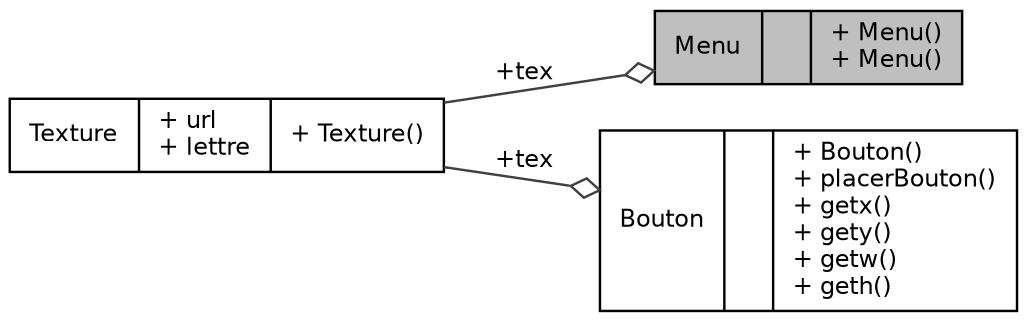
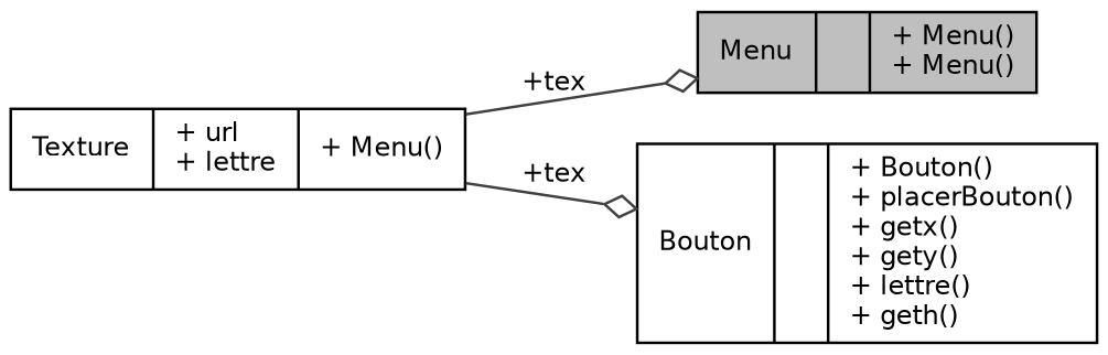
  digraph {
    rankdir=LR
    node [color=black fillcolor=white fontname=Helvetica fontsize=10 shape=record style=filled]
    edge [arrowhead=odiamond color=grey25 fontname=Helvetica fontsize=10 labelfontname=Helvetica labelfontsize=10 style=solid]
    n1 [fillcolor=grey75 fontcolor=black height=0.2 label="{Menu\n||+ Menu()\l+ Menu()\l}" width=0.4]
-   n2 [height=0.2 label="{Texture\n|+ url\l+ lettre\l|+ Texture()\l}" width=0.4]
-   n3 [height=0.2 label="{Bouton\n||+ Bouton()\l+ placerBouton()\l+ getx()\l+ gety()\l+ getw()\l+ geth()\l}" width=0.4]
+   n2 [height=0.2 label="{Texture\n|+ url\l+ lettre\l|+ Menu()\l}" width=0.4]
+   n3 [height=0.2 label="{Bouton\n||+ Bouton()\l+ placerBouton()\l+ getx()\l+ gety()\l+ lettre()\l+ geth()\l}" width=0.4]
    n2 -> n1 [label=" +tex"]
    n2 -> n3 [label=" +tex"]
  }
